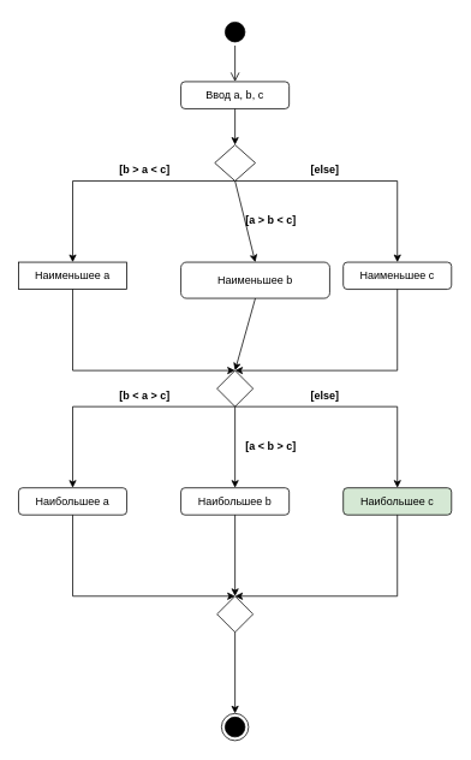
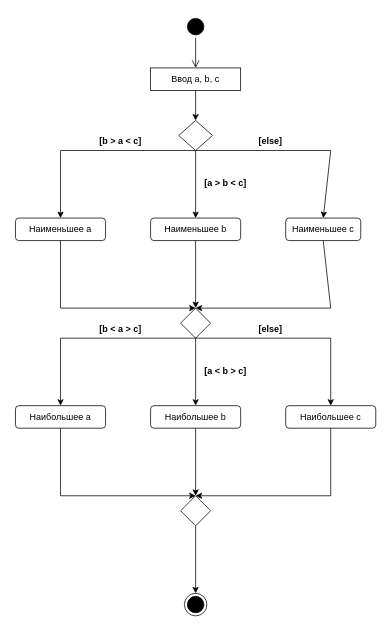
  <mxCell id="0" />
  <mxCell id="1" parent="0" />
  <mxCell id="2" value="" style="ellipse;html=1;shape=startState;fillColor=#000000;strokeColor=#000000;" vertex="1" parent="1"><mxGeometry x="245" y="20" width="30" height="30" as="geometry" /></mxCell>
  <mxCell id="3" value="" style="edgeStyle=orthogonalEdgeStyle;html=1;verticalAlign=bottom;endArrow=open;endSize=8;strokeColor=#000000;rounded=0;" edge="1" source="2" parent="1" target="4"><mxGeometry relative="1" as="geometry"><mxPoint x="260" y="120" as="targetPoint" /></mxGeometry></mxCell>
- <mxCell id="4" value="Ввод a, b, c" style="rounded=1;whiteSpace=wrap;html=1;strokeColor=#000000;" vertex="1" parent="1"><mxGeometry x="200" y="90" width="120" height="30" as="geometry" /></mxCell>
+ <mxCell id="4" value="Ввод a, b, c" style="whiteSpace=wrap;html=1;strokeColor=#000000;rounded=0;" vertex="1" parent="1"><mxGeometry x="200" y="90" width="120" height="30" as="geometry" /></mxCell>
  <mxCell id="5" value="" style="rhombus;whiteSpace=wrap;html=1;strokeColor=#000000;" vertex="1" parent="1"><mxGeometry x="237.5" y="160" width="45" height="40" as="geometry" /></mxCell>
- <mxCell id="6" value="Наименьшее a" style="whiteSpace=wrap;html=1;strokeColor=#000000;rounded=0;" vertex="1" parent="1"><mxGeometry x="20" y="290" width="120" height="30" as="geometry" /></mxCell>
- <mxCell id="7" value="Наименьшее b" style="rounded=1;whiteSpace=wrap;html=1;strokeColor=#000000;" vertex="1" parent="1"><mxGeometry x="200" y="290" width="165" height="40" as="geometry" /></mxCell>
- <mxCell id="8" value="Наименьшее c" style="rounded=1;whiteSpace=wrap;html=1;strokeColor=#000000;" vertex="1" parent="1"><mxGeometry x="380" y="290" width="120" height="30" as="geometry" /></mxCell>
+ <mxCell id="6" value="Наименьшее a" style="rounded=1;whiteSpace=wrap;html=1;strokeColor=#000000;" vertex="1" parent="1"><mxGeometry x="20" y="290" width="120" height="30" as="geometry" /></mxCell>
+ <mxCell id="7" value="Наименьшее b" style="rounded=1;whiteSpace=wrap;html=1;strokeColor=#000000;" vertex="1" parent="1"><mxGeometry x="200" y="290" width="120" height="30" as="geometry" /></mxCell>
+ <mxCell id="8" value="Наименьшее c" style="rounded=1;whiteSpace=wrap;html=1;strokeColor=#000000;" vertex="1" parent="1"><mxGeometry x="380" y="290" width="100" height="30" as="geometry" /></mxCell>
  <mxCell id="9" value="" style="endArrow=classic;html=1;rounded=0;strokeColor=#000000;exitX=0.5;exitY=1;exitDx=0;exitDy=0;entryX=0.5;entryY=0;entryDx=0;entryDy=0;" edge="1" parent="1" source="5" target="6"><mxGeometry width="50" height="50" relative="1" as="geometry"><mxPoint x="250" y="330" as="sourcePoint" /><mxPoint x="300" y="280" as="targetPoint" /><Array as="points"><mxPoint x="80" y="200" /></Array></mxGeometry></mxCell>
  <mxCell id="10" value="" style="endArrow=classic;html=1;rounded=0;strokeColor=#000000;exitX=0.5;exitY=1;exitDx=0;exitDy=0;entryX=0.5;entryY=0;entryDx=0;entryDy=0;" edge="1" parent="1" source="5" target="7"><mxGeometry width="50" height="50" relative="1" as="geometry"><mxPoint x="250" y="330" as="sourcePoint" /><mxPoint x="300" y="280" as="targetPoint" /></mxGeometry></mxCell>
  <mxCell id="11" value="" style="endArrow=classic;html=1;rounded=0;strokeColor=#000000;exitX=0.5;exitY=1;exitDx=0;exitDy=0;entryX=0.5;entryY=0;entryDx=0;entryDy=0;" edge="1" parent="1" source="5" target="8"><mxGeometry width="50" height="50" relative="1" as="geometry"><mxPoint x="250" y="330" as="sourcePoint" /><mxPoint x="300" y="280" as="targetPoint" /><Array as="points"><mxPoint x="440" y="200" /></Array></mxGeometry></mxCell>
  <mxCell id="12" value="" style="rhombus;whiteSpace=wrap;html=1;strokeColor=#000000;" vertex="1" parent="1"><mxGeometry x="240" y="410" width="40" height="40" as="geometry" /></mxCell>
  <mxCell id="13" value="" style="endArrow=classic;html=1;rounded=0;strokeColor=#000000;exitX=0.5;exitY=1;exitDx=0;exitDy=0;entryX=0.5;entryY=0;entryDx=0;entryDy=0;" edge="1" parent="1" source="6" target="12"><mxGeometry width="50" height="50" relative="1" as="geometry"><mxPoint x="250" y="430" as="sourcePoint" /><mxPoint x="300" y="380" as="targetPoint" /><Array as="points"><mxPoint x="80" y="410" /></Array></mxGeometry></mxCell>
  <mxCell id="14" value="" style="endArrow=classic;html=1;rounded=0;strokeColor=#000000;exitX=0.5;exitY=1;exitDx=0;exitDy=0;entryX=0.5;entryY=0;entryDx=0;entryDy=0;" edge="1" parent="1" source="7" target="12"><mxGeometry width="50" height="50" relative="1" as="geometry"><mxPoint x="250" y="430" as="sourcePoint" /><mxPoint x="300" y="380" as="targetPoint" /></mxGeometry></mxCell>
  <mxCell id="15" value="" style="endArrow=classic;html=1;rounded=0;strokeColor=#000000;exitX=0.5;exitY=1;exitDx=0;exitDy=0;entryX=0.5;entryY=0;entryDx=0;entryDy=0;" edge="1" parent="1" source="8" target="12"><mxGeometry width="50" height="50" relative="1" as="geometry"><mxPoint x="250" y="430" as="sourcePoint" /><mxPoint x="300" y="380" as="targetPoint" /><Array as="points"><mxPoint x="440" y="410" /></Array></mxGeometry></mxCell>
  <mxCell id="16" value="Наибольшее a" style="rounded=1;whiteSpace=wrap;html=1;strokeColor=#000000;" vertex="1" parent="1"><mxGeometry x="20" y="540" width="120" height="30" as="geometry" /></mxCell>
  <mxCell id="17" value="Наибольшее b" style="rounded=1;whiteSpace=wrap;html=1;strokeColor=#000000;" vertex="1" parent="1"><mxGeometry x="200" y="540" width="120" height="30" as="geometry" /></mxCell>
- <mxCell id="18" value="Наибольшее c" style="rounded=1;whiteSpace=wrap;html=1;strokeColor=#000000;fillColor=#d5e8d4;" vertex="1" parent="1"><mxGeometry x="380" y="540" width="120" height="30" as="geometry" /></mxCell>
+ <mxCell id="18" value="Наибольшее c" style="rounded=1;whiteSpace=wrap;html=1;strokeColor=#000000;" vertex="1" parent="1"><mxGeometry x="380" y="540" width="120" height="30" as="geometry" /></mxCell>
  <mxCell id="19" value="" style="endArrow=classic;html=1;rounded=0;strokeColor=#000000;exitX=0.5;exitY=1;exitDx=0;exitDy=0;entryX=0.5;entryY=0;entryDx=0;entryDy=0;" edge="1" parent="1" source="12" target="16"><mxGeometry width="50" height="50" relative="1" as="geometry"><mxPoint x="250" y="530" as="sourcePoint" /><mxPoint x="300" y="480" as="targetPoint" /><Array as="points"><mxPoint x="80" y="450" /></Array></mxGeometry></mxCell>
  <mxCell id="20" value="" style="endArrow=classic;html=1;rounded=0;strokeColor=#000000;exitX=0.5;exitY=1;exitDx=0;exitDy=0;entryX=0.5;entryY=0;entryDx=0;entryDy=0;" edge="1" parent="1" source="12" target="18"><mxGeometry width="50" height="50" relative="1" as="geometry"><mxPoint x="250" y="530" as="sourcePoint" /><mxPoint x="300" y="480" as="targetPoint" /><Array as="points"><mxPoint x="440" y="450" /></Array></mxGeometry></mxCell>
  <mxCell id="21" value="" style="endArrow=classic;html=1;rounded=0;strokeColor=#000000;exitX=0.5;exitY=1;exitDx=0;exitDy=0;entryX=0.5;entryY=0;entryDx=0;entryDy=0;" edge="1" parent="1" source="12" target="17"><mxGeometry width="50" height="50" relative="1" as="geometry"><mxPoint x="250" y="530" as="sourcePoint" /><mxPoint x="300" y="480" as="targetPoint" /></mxGeometry></mxCell>
  <mxCell id="22" value="" style="rhombus;whiteSpace=wrap;html=1;strokeColor=#000000;" vertex="1" parent="1"><mxGeometry x="240" y="660" width="40" height="40" as="geometry" /></mxCell>
  <mxCell id="23" value="" style="ellipse;html=1;shape=endState;fillColor=#000000;strokeColor=#000000;" vertex="1" parent="1"><mxGeometry x="245" y="790" width="30" height="30" as="geometry" /></mxCell>
  <mxCell id="24" value="" style="endArrow=classic;html=1;rounded=0;strokeColor=#000000;exitX=0.5;exitY=1;exitDx=0;exitDy=0;entryX=0.5;entryY=0;entryDx=0;entryDy=0;" edge="1" parent="1" source="16" target="22"><mxGeometry width="50" height="50" relative="1" as="geometry"><mxPoint x="250" y="530" as="sourcePoint" /><mxPoint x="300" y="480" as="targetPoint" /><Array as="points"><mxPoint x="80" y="660" /></Array></mxGeometry></mxCell>
  <mxCell id="25" value="" style="endArrow=classic;html=1;rounded=0;strokeColor=#000000;exitX=0.5;exitY=1;exitDx=0;exitDy=0;entryX=0.5;entryY=0;entryDx=0;entryDy=0;" edge="1" parent="1" source="18" target="22"><mxGeometry width="50" height="50" relative="1" as="geometry"><mxPoint x="250" y="530" as="sourcePoint" /><mxPoint x="300" y="480" as="targetPoint" /><Array as="points"><mxPoint x="440" y="660" /></Array></mxGeometry></mxCell>
  <mxCell id="26" value="" style="endArrow=classic;html=1;rounded=0;strokeColor=#000000;exitX=0.5;exitY=1;exitDx=0;exitDy=0;entryX=0.5;entryY=0;entryDx=0;entryDy=0;" edge="1" parent="1" source="17" target="22"><mxGeometry width="50" height="50" relative="1" as="geometry"><mxPoint x="250" y="530" as="sourcePoint" /><mxPoint x="300" y="480" as="targetPoint" /></mxGeometry></mxCell>
  <mxCell id="27" value="" style="endArrow=classic;html=1;rounded=0;strokeColor=#000000;exitX=0.5;exitY=1;exitDx=0;exitDy=0;entryX=0.5;entryY=0;entryDx=0;entryDy=0;" edge="1" parent="1" source="4" target="5"><mxGeometry width="50" height="50" relative="1" as="geometry"><mxPoint x="250" y="230" as="sourcePoint" /><mxPoint x="300" y="180" as="targetPoint" /></mxGeometry></mxCell>
  <mxCell id="28" value="" style="endArrow=classic;html=1;rounded=0;strokeColor=#000000;exitX=0.5;exitY=1;exitDx=0;exitDy=0;entryX=0.5;entryY=0;entryDx=0;entryDy=0;" edge="1" parent="1" source="22" target="23"><mxGeometry width="50" height="50" relative="1" as="geometry"><mxPoint x="250" y="730" as="sourcePoint" /><mxPoint x="300" y="680" as="targetPoint" /></mxGeometry></mxCell>
  <mxCell id="29" value="[b &lt; a &gt; c]" style="text;align=center;fontStyle=1;verticalAlign=middle;spacingLeft=3;spacingRight=3;strokeColor=none;rotatable=0;points=[[0,0.5],[1,0.5]];portConstraint=eastwest;" vertex="1" parent="1"><mxGeometry x="120" y="424" width="80" height="26" as="geometry" /></mxCell>
  <mxCell id="30" value="[else]" style="text;align=center;fontStyle=1;verticalAlign=middle;spacingLeft=3;spacingRight=3;strokeColor=none;rotatable=0;points=[[0,0.5],[1,0.5]];portConstraint=eastwest;" vertex="1" parent="1"><mxGeometry x="320" y="424" width="80" height="26" as="geometry" /></mxCell>
  <mxCell id="31" value="[a &lt; b &gt; c]" style="text;align=center;fontStyle=1;verticalAlign=middle;spacingLeft=3;spacingRight=3;strokeColor=none;rotatable=0;points=[[0,0.5],[1,0.5]];portConstraint=eastwest;" vertex="1" parent="1"><mxGeometry x="260" y="480" width="80" height="26" as="geometry" /></mxCell>
  <mxCell id="32" value="[b &gt; a &lt; c]" style="text;align=center;fontStyle=1;verticalAlign=middle;spacingLeft=3;spacingRight=3;strokeColor=none;rotatable=0;points=[[0,0.5],[1,0.5]];portConstraint=eastwest;" vertex="1" parent="1"><mxGeometry x="120" y="174" width="80" height="26" as="geometry" /></mxCell>
  <mxCell id="33" value="[else]" style="text;align=center;fontStyle=1;verticalAlign=middle;spacingLeft=3;spacingRight=3;strokeColor=none;rotatable=0;points=[[0,0.5],[1,0.5]];portConstraint=eastwest;" vertex="1" parent="1"><mxGeometry x="320" y="174" width="80" height="26" as="geometry" /></mxCell>
  <mxCell id="34" value="[a &gt; b &lt; c]" style="text;align=center;fontStyle=1;verticalAlign=middle;spacingLeft=3;spacingRight=3;strokeColor=none;rotatable=0;points=[[0,0.5],[1,0.5]];portConstraint=eastwest;" vertex="1" parent="1"><mxGeometry x="260" y="230" width="80" height="26" as="geometry" /></mxCell>
